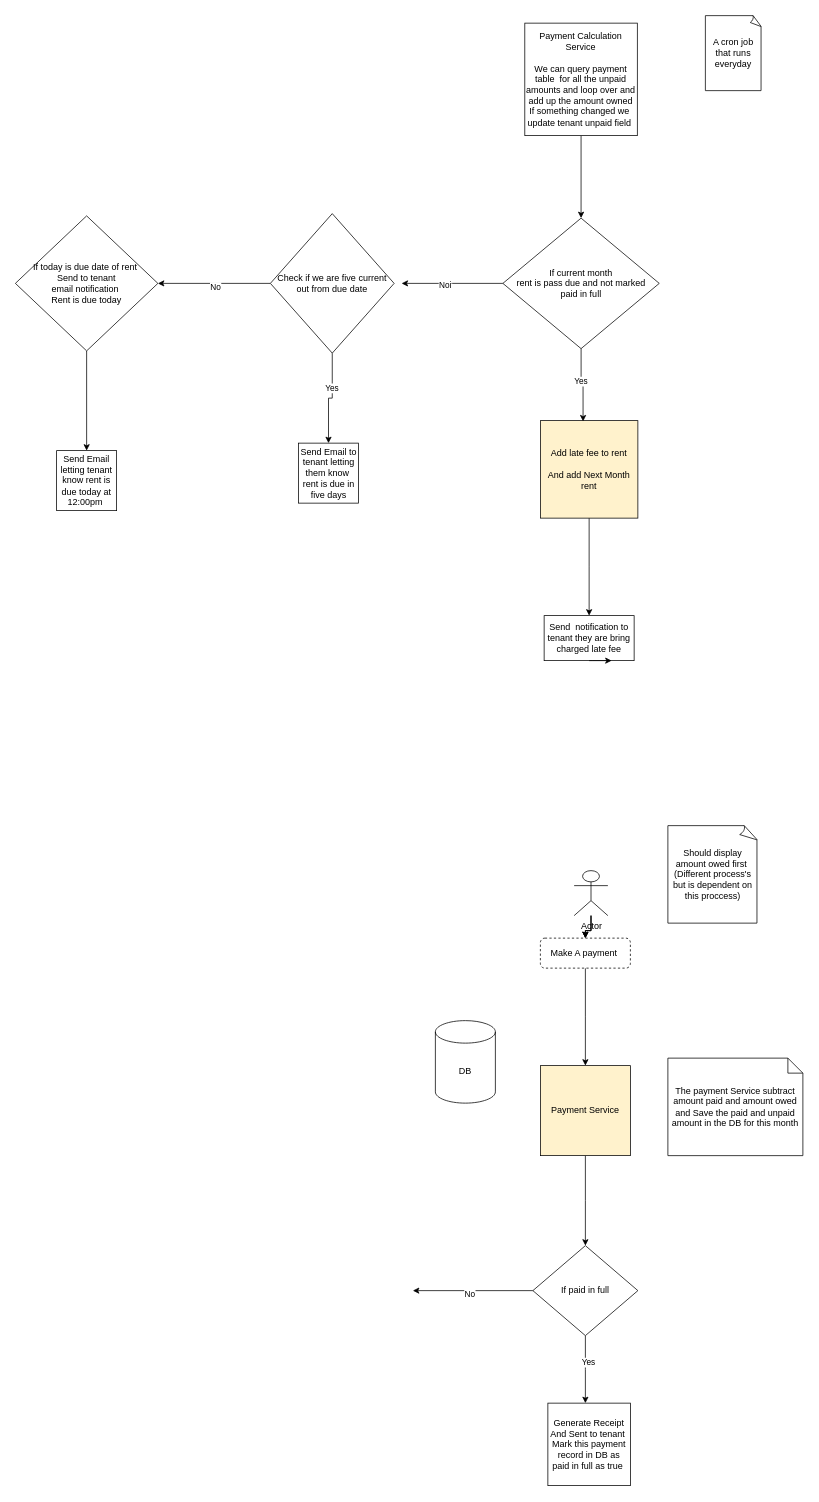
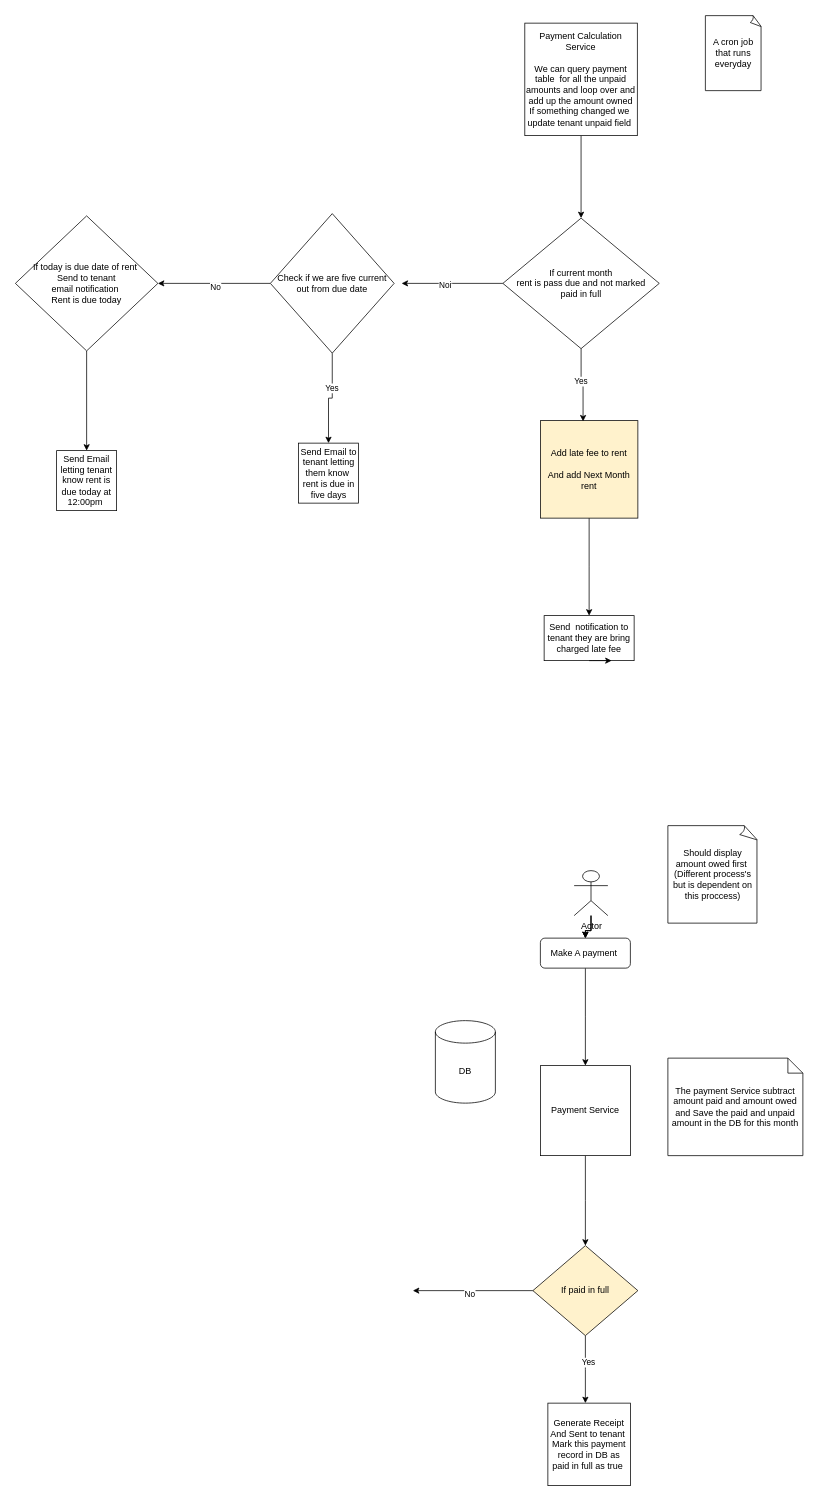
  <mxCell id="0" />
  <mxCell id="1" parent="0" />
  <mxCell id="2" style="edgeStyle=orthogonalEdgeStyle;rounded=0;orthogonalLoop=1;jettySize=auto;html=1;exitX=0.5;exitY=1;exitDx=0;exitDy=0;" edge="1" parent="1" source="3"><mxGeometry relative="1" as="geometry"><mxPoint x="780" y="1420" as="targetPoint" /></mxGeometry></mxCell>
- <mxCell id="3" value="Make A payment&amp;nbsp;" style="rounded=1;whiteSpace=wrap;html=1;fontSize=12;glass=0;strokeWidth=1;shadow=0;dashed=1;" parent="1" vertex="1"><mxGeometry x="720" y="1250" width="120" height="40" as="geometry" /></mxCell>
+ <mxCell id="3" value="Make A payment&amp;nbsp;" style="rounded=1;whiteSpace=wrap;html=1;fontSize=12;glass=0;strokeWidth=1;shadow=0;" parent="1" vertex="1"><mxGeometry x="720" y="1250" width="120" height="40" as="geometry" /></mxCell>
  <mxCell id="4" style="edgeStyle=orthogonalEdgeStyle;rounded=0;orthogonalLoop=1;jettySize=auto;html=1;" edge="1" parent="1" source="5"><mxGeometry relative="1" as="geometry"><mxPoint x="780" y="1660" as="targetPoint" /></mxGeometry></mxCell>
- <mxCell id="5" value="Payment Service" style="whiteSpace=wrap;html=1;aspect=fixed;fillColor=#fff2cc;" vertex="1" parent="1"><mxGeometry x="720" y="1420" width="120" height="120" as="geometry" /></mxCell>
+ <mxCell id="5" value="Payment Service" style="whiteSpace=wrap;html=1;aspect=fixed;" vertex="1" parent="1"><mxGeometry x="720" y="1420" width="120" height="120" as="geometry" /></mxCell>
  <mxCell id="6" value="DB" style="shape=cylinder3;whiteSpace=wrap;html=1;boundedLbl=1;backgroundOutline=1;size=15;" vertex="1" parent="1"><mxGeometry x="580" y="1360" width="80" height="110" as="geometry" /></mxCell>
  <mxCell id="7" value="The payment Service subtract amount paid and amount owed&lt;br&gt;and Save the paid and unpaid amount in the DB for this month" style="shape=note;size=20;whiteSpace=wrap;html=1;" vertex="1" parent="1"><mxGeometry x="890" y="1410" width="180" height="130" as="geometry" /></mxCell>
  <mxCell id="8" style="edgeStyle=orthogonalEdgeStyle;rounded=0;orthogonalLoop=1;jettySize=auto;html=1;" edge="1" parent="1" source="12"><mxGeometry relative="1" as="geometry"><mxPoint x="780" y="1870" as="targetPoint" /></mxGeometry></mxCell>
  <mxCell id="9" value="Yes" style="edgeLabel;html=1;align=center;verticalAlign=middle;resizable=0;points=[];" vertex="1" connectable="0" parent="8"><mxGeometry x="-0.227" y="3" relative="1" as="geometry"><mxPoint as="offset" /></mxGeometry></mxCell>
  <mxCell id="10" style="edgeStyle=orthogonalEdgeStyle;rounded=0;orthogonalLoop=1;jettySize=auto;html=1;" edge="1" parent="1" source="12"><mxGeometry relative="1" as="geometry"><mxPoint x="550" y="1720" as="targetPoint" /></mxGeometry></mxCell>
  <mxCell id="11" value="No" style="edgeLabel;html=1;align=center;verticalAlign=middle;resizable=0;points=[];" vertex="1" connectable="0" parent="10"><mxGeometry x="0.059" y="4" relative="1" as="geometry"><mxPoint as="offset" /></mxGeometry></mxCell>
- <mxCell id="12" value="If paid in full" style="rhombus;whiteSpace=wrap;html=1;" vertex="1" parent="1"><mxGeometry x="710" y="1660" width="140" height="120" as="geometry" /></mxCell>
+ <mxCell id="12" value="If paid in full" style="rhombus;whiteSpace=wrap;html=1;fillColor=#fff2cc;" vertex="1" parent="1"><mxGeometry x="710" y="1660" width="140" height="120" as="geometry" /></mxCell>
  <mxCell id="13" style="edgeStyle=orthogonalEdgeStyle;rounded=0;orthogonalLoop=1;jettySize=auto;html=1;entryX=0.5;entryY=0;entryDx=0;entryDy=0;" edge="1" parent="1" source="16" target="3"><mxGeometry relative="1" as="geometry" /></mxCell>
  <mxCell id="14" value="" style="edgeStyle=orthogonalEdgeStyle;rounded=0;orthogonalLoop=1;jettySize=auto;html=1;" edge="1" parent="1" source="16" target="3"><mxGeometry relative="1" as="geometry" /></mxCell>
  <mxCell id="15" value="" style="edgeStyle=orthogonalEdgeStyle;rounded=0;orthogonalLoop=1;jettySize=auto;html=1;" edge="1" parent="1" source="16" target="3"><mxGeometry relative="1" as="geometry" /></mxCell>
  <mxCell id="16" value="Actor" style="shape=umlActor;verticalLabelPosition=bottom;verticalAlign=top;html=1;outlineConnect=0;" vertex="1" parent="1"><mxGeometry x="765" y="1160" width="45" height="60" as="geometry" /></mxCell>
  <mxCell id="17" value="Generate Receipt&lt;br&gt;And Sent to tenant&amp;nbsp;&lt;br&gt;Mark this payment record in DB as paid in full as true&amp;nbsp;" style="whiteSpace=wrap;html=1;aspect=fixed;" vertex="1" parent="1"><mxGeometry x="730" y="1870" width="110" height="110" as="geometry" /></mxCell>
  <mxCell id="18" value="Should display amount owed first&amp;nbsp; (Different process's but is dependent on this proccess)" style="whiteSpace=wrap;html=1;shape=mxgraph.basic.document" vertex="1" parent="1"><mxGeometry x="890" y="1100" width="120" height="130" as="geometry" /></mxCell>
  <mxCell id="19" style="edgeStyle=orthogonalEdgeStyle;rounded=0;orthogonalLoop=1;jettySize=auto;html=1;entryX=0.5;entryY=0;entryDx=0;entryDy=0;" edge="1" parent="1" source="20" target="23"><mxGeometry relative="1" as="geometry" /></mxCell>
  <mxCell id="20" value="Payment Calculation Service&lt;br&gt;&lt;br&gt;We can query payment table&amp;nbsp; for all the unpaid amounts and loop over and add up the amount owned&lt;br&gt;If something changed we&amp;nbsp; update tenant unpaid field&amp;nbsp;" style="whiteSpace=wrap;html=1;aspect=fixed;" vertex="1" parent="1"><mxGeometry x="699.25" y="30" width="150" height="150" as="geometry" /></mxCell>
  <mxCell id="21" style="edgeStyle=orthogonalEdgeStyle;rounded=0;orthogonalLoop=1;jettySize=auto;html=1;" edge="1" parent="1" source="23"><mxGeometry relative="1" as="geometry"><mxPoint x="535" y="377" as="targetPoint" /></mxGeometry></mxCell>
  <mxCell id="22" value="Noi" style="edgeLabel;html=1;align=center;verticalAlign=middle;resizable=0;points=[];" vertex="1" connectable="0" parent="21"><mxGeometry x="0.149" y="2" relative="1" as="geometry"><mxPoint as="offset" /></mxGeometry></mxCell>
  <mxCell id="23" value="If current month &lt;br&gt;rent is pass due and not marked&lt;br&gt;paid in full" style="rhombus;whiteSpace=wrap;html=1;" vertex="1" parent="1"><mxGeometry x="670" y="290" width="208.5" height="174" as="geometry" /></mxCell>
  <mxCell id="24" style="edgeStyle=orthogonalEdgeStyle;rounded=0;orthogonalLoop=1;jettySize=auto;html=1;" edge="1" parent="1" source="25"><mxGeometry relative="1" as="geometry"><mxPoint x="785" y="820" as="targetPoint" /></mxGeometry></mxCell>
  <mxCell id="25" value="Add late fee to rent&lt;br&gt;&lt;br&gt;And add Next Month rent" style="whiteSpace=wrap;html=1;aspect=fixed;fillColor=#fff2cc;" vertex="1" parent="1"><mxGeometry x="720" y="560" width="130" height="130" as="geometry" /></mxCell>
  <mxCell id="26" style="edgeStyle=orthogonalEdgeStyle;rounded=0;orthogonalLoop=1;jettySize=auto;html=1;entryX=0.438;entryY=0.008;entryDx=0;entryDy=0;entryPerimeter=0;" edge="1" parent="1" source="23" target="25"><mxGeometry relative="1" as="geometry" /></mxCell>
  <mxCell id="27" value="Yes" style="edgeLabel;html=1;align=center;verticalAlign=middle;resizable=0;points=[];" vertex="1" connectable="0" parent="26"><mxGeometry x="-0.122" y="-1" relative="1" as="geometry"><mxPoint as="offset" /></mxGeometry></mxCell>
  <mxCell id="28" value="A cron job that runs everyday" style="whiteSpace=wrap;html=1;shape=mxgraph.basic.document" vertex="1" parent="1"><mxGeometry x="940" y="20" width="75" height="100" as="geometry" /></mxCell>
  <mxCell id="29" value="Send&amp;nbsp; notification to tenant they are bring charged late fee" style="whiteSpace=wrap;html=1;" vertex="1" parent="1"><mxGeometry x="725" y="820" width="120" height="60" as="geometry" /></mxCell>
  <mxCell id="30" style="edgeStyle=orthogonalEdgeStyle;rounded=0;orthogonalLoop=1;jettySize=auto;html=1;exitX=0.5;exitY=1;exitDx=0;exitDy=0;entryX=0.75;entryY=1;entryDx=0;entryDy=0;" edge="1" parent="1" source="29" target="29"><mxGeometry relative="1" as="geometry"><Array as="points"><mxPoint x="790" y="880" /><mxPoint x="790" y="880" /></Array></mxGeometry></mxCell>
  <mxCell id="31" style="edgeStyle=orthogonalEdgeStyle;rounded=0;orthogonalLoop=1;jettySize=auto;html=1;" edge="1" parent="1" source="35" target="38"><mxGeometry relative="1" as="geometry"><mxPoint x="437.5" y="610" as="targetPoint" /></mxGeometry></mxCell>
  <mxCell id="32" value="Yes" style="edgeLabel;html=1;align=center;verticalAlign=middle;resizable=0;points=[];" vertex="1" connectable="0" parent="31"><mxGeometry x="-0.26" y="-1" relative="1" as="geometry"><mxPoint as="offset" /></mxGeometry></mxCell>
  <mxCell id="33" style="edgeStyle=orthogonalEdgeStyle;rounded=0;orthogonalLoop=1;jettySize=auto;html=1;entryX=1;entryY=0.5;entryDx=0;entryDy=0;" edge="1" parent="1" source="35" target="37"><mxGeometry relative="1" as="geometry" /></mxCell>
  <mxCell id="34" value="No" style="edgeLabel;html=1;align=center;verticalAlign=middle;resizable=0;points=[];" vertex="1" connectable="0" parent="33"><mxGeometry x="-0.013" y="4" relative="1" as="geometry"><mxPoint as="offset" /></mxGeometry></mxCell>
  <mxCell id="35" value="Check if we are five current out from due date" style="rhombus;whiteSpace=wrap;html=1;" vertex="1" parent="1"><mxGeometry x="360" y="284" width="165" height="186" as="geometry" /></mxCell>
  <mxCell id="36" style="edgeStyle=orthogonalEdgeStyle;rounded=0;orthogonalLoop=1;jettySize=auto;html=1;" edge="1" parent="1" source="37" target="39"><mxGeometry relative="1" as="geometry"><mxPoint x="115" y="630" as="targetPoint" /></mxGeometry></mxCell>
  <mxCell id="37" value="If today is due date of rent&amp;nbsp;&lt;br&gt;Send to tenant&lt;br&gt;email notification&amp;nbsp;&lt;br&gt;Rent is due today" style="rhombus;whiteSpace=wrap;html=1;" vertex="1" parent="1"><mxGeometry x="20" y="287" width="190" height="180" as="geometry" /></mxCell>
  <mxCell id="38" value="Send Email to tenant letting them know&amp;nbsp; rent is due in five days" style="whiteSpace=wrap;html=1;aspect=fixed;" vertex="1" parent="1"><mxGeometry x="397.5" y="590" width="80" height="80" as="geometry" /></mxCell>
  <mxCell id="39" value="Send Email&lt;br&gt;letting tenant know rent is due today at 12:00pm&amp;nbsp;" style="whiteSpace=wrap;html=1;aspect=fixed;" vertex="1" parent="1"><mxGeometry x="75" y="600" width="80" height="80" as="geometry" /></mxCell>
